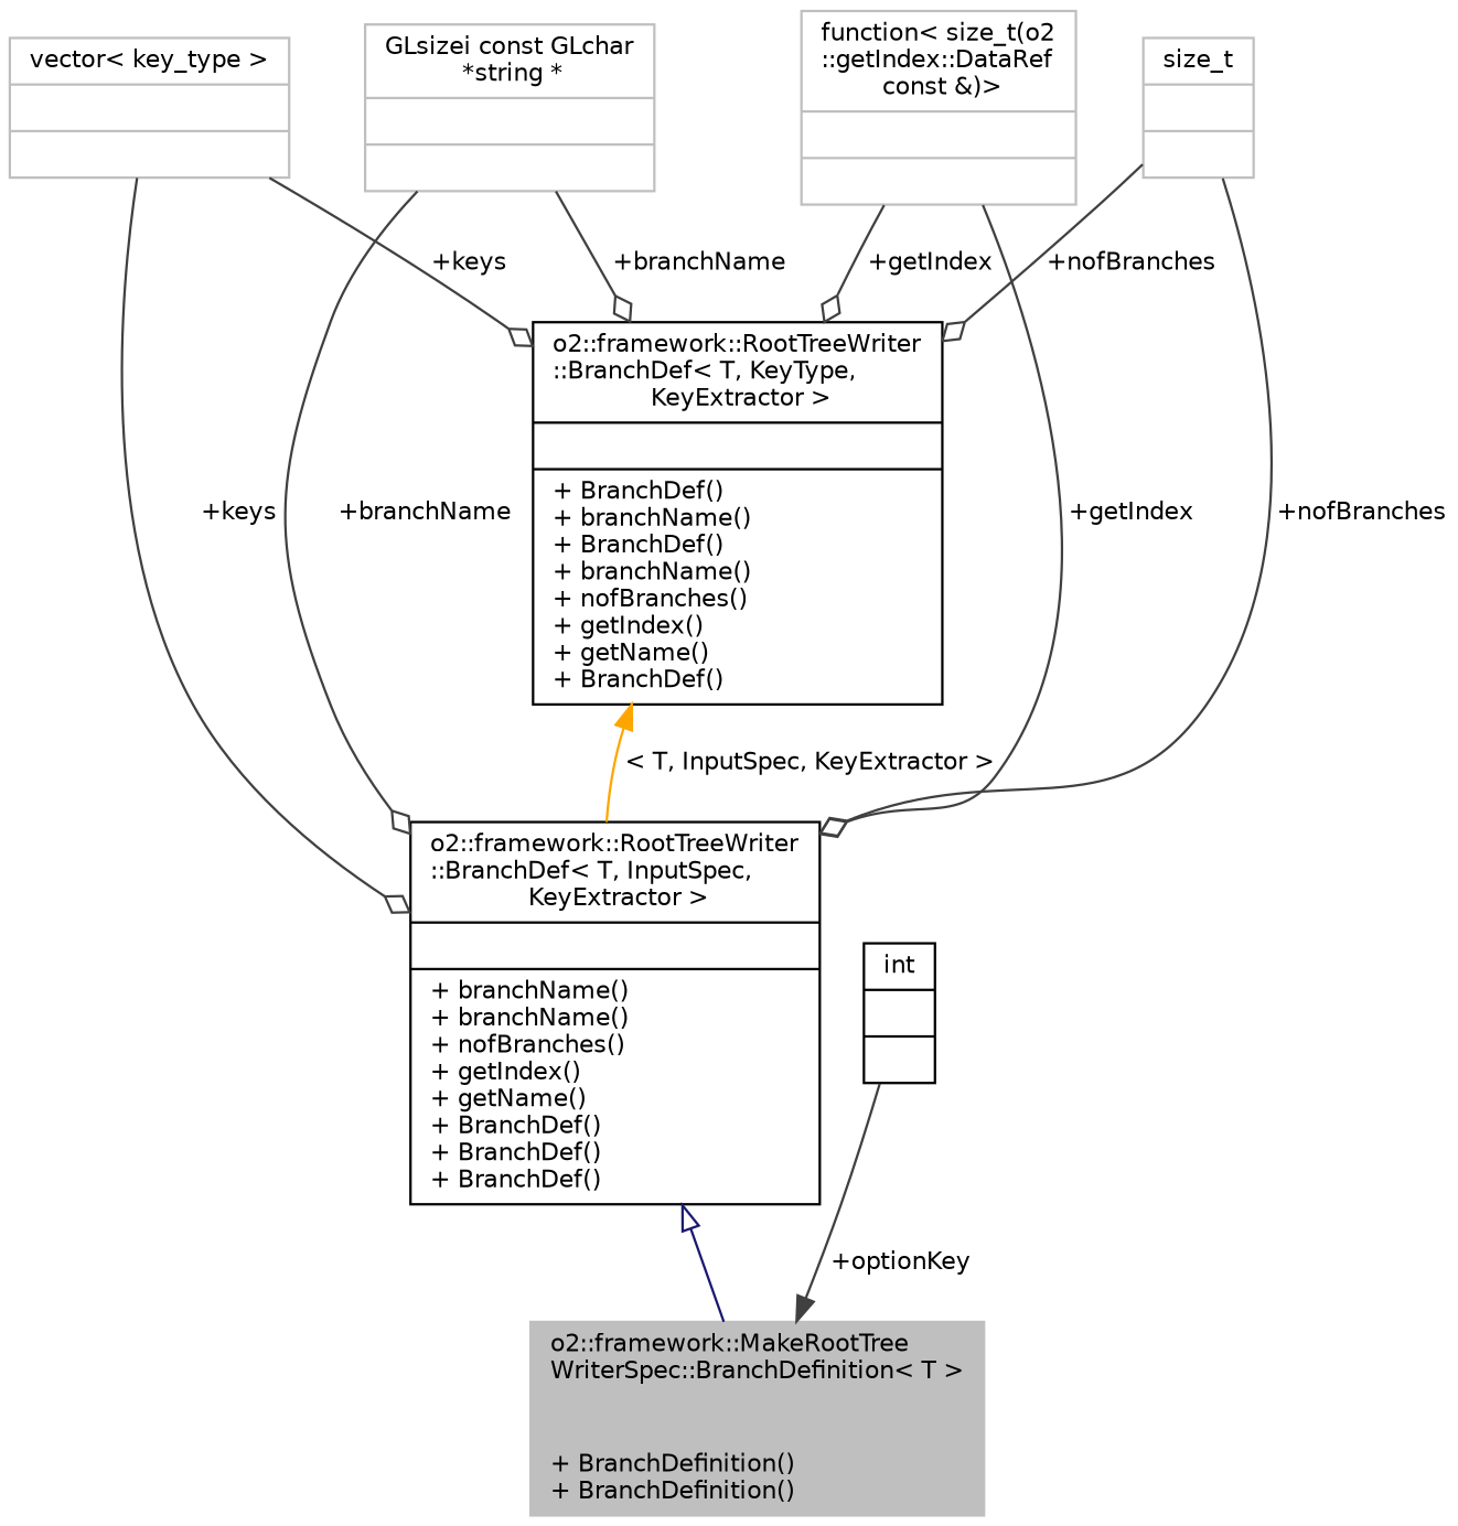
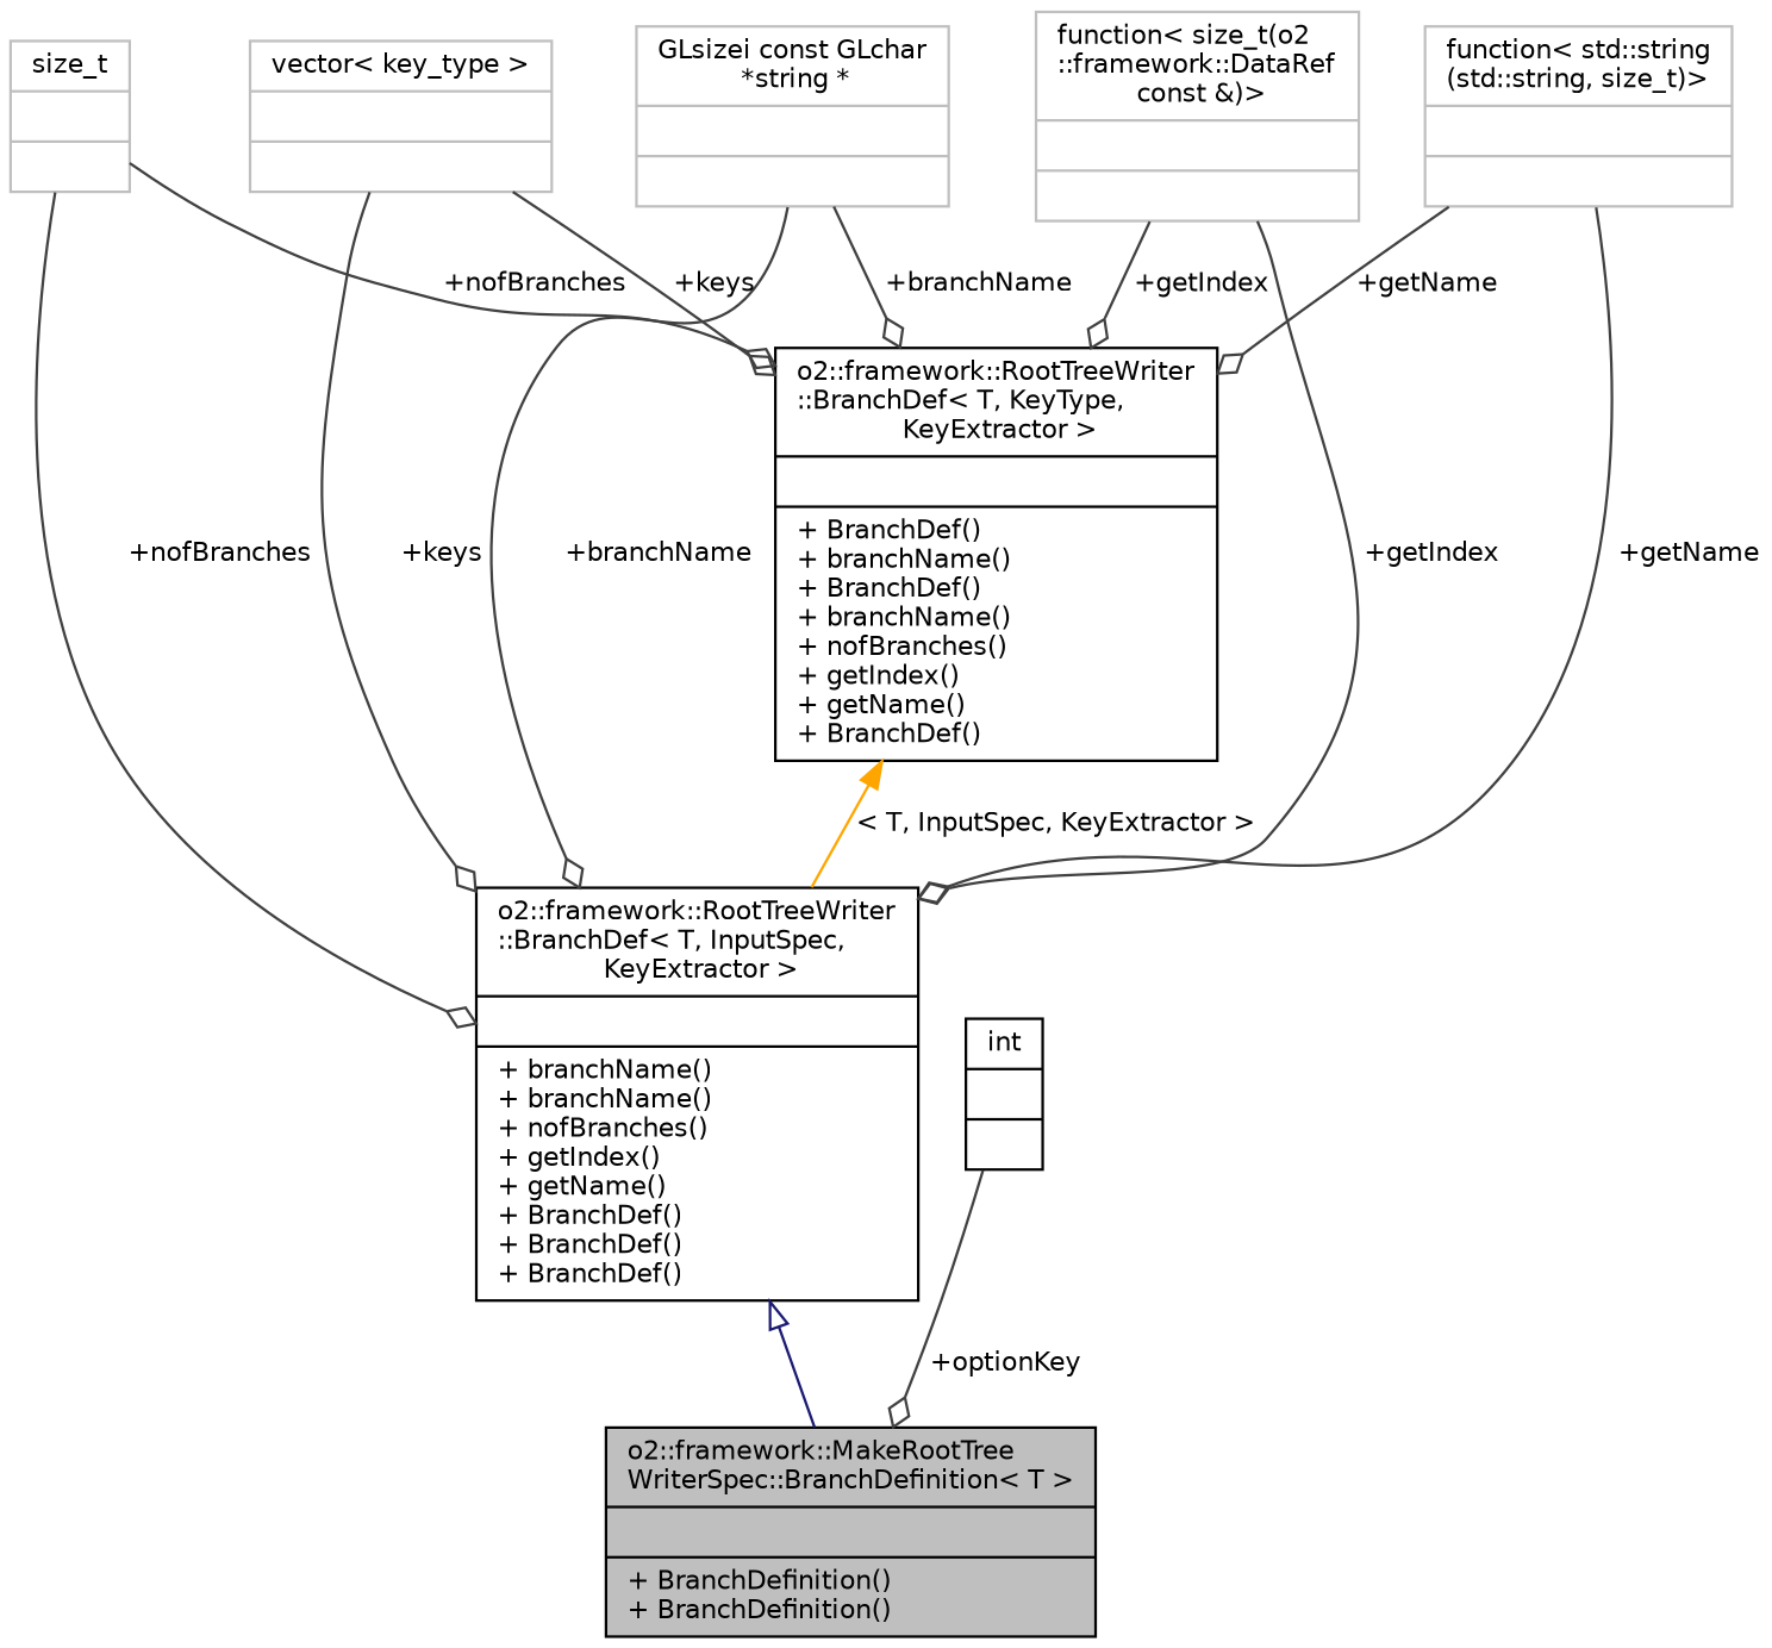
  digraph {
    node [color=grey75 fontname=Helvetica fontsize=10 shape=record]
    edge [color=grey25 fontname=Helvetica fontsize=10 labelfontname=Helvetica labelfontsize=10 style=solid arrowhead=odiamond]
-   n1 [fillcolor=grey75 fontcolor=black height=0.2 label="{o2::framework::MakeRootTree\lWriterSpec::BranchDefinition\< T \>\n||+ BranchDefinition()\l+ BranchDefinition()\l}" style=filled width=0.4]
+   n1 [color=black fillcolor=grey75 fontcolor=black height=0.2 label="{o2::framework::MakeRootTree\lWriterSpec::BranchDefinition\< T \>\n||+ BranchDefinition()\l+ BranchDefinition()\l}" style=filled width=0.4]
    n2 [color=black height=0.2 label="{o2::framework::RootTreeWriter\l::BranchDef\< T, InputSpec,\l KeyExtractor \>\n||+ branchName()\l+ branchName()\l+ nofBranches()\l+ getIndex()\l+ getName()\l+ BranchDef()\l+ BranchDef()\l+ BranchDef()\l}" width=0.4]
    n3 [height=0.2 label="{GLsizei const GLchar\l *string *\n||}" width=0.4]
    n4 [color=black height=0.2 label="{o2::framework::RootTreeWriter\l::BranchDef\< T, KeyType,\l KeyExtractor \>\n||+ BranchDef()\l+ branchName()\l+ BranchDef()\l+ branchName()\l+ nofBranches()\l+ getIndex()\l+ getName()\l+ BranchDef()\l}" width=0.4]
    n5 [height=0.2 label="{vector\< key_type \>\n||}" width=0.4]
    n6 [height=0.2 label="{size_t\n||}" width=0.4]
-   n8 [height=0.2 label="{function\< size_t(o2\l::getIndex::DataRef\l const &)\>\n||}" width=0.4]
+   n7 [height=0.2 label="{function\< std::string\l(std::string, size_t)\>\n||}" width=0.4]
+   n8 [height=0.2 label="{function\< size_t(o2\l::framework::DataRef\l const &)\>\n||}" width=0.4]
    n9 [color=black height=0.2 label="{int\n||}" width=0.4]
    n2 -> n1 [arrowtail=onormal color=midnightblue dir=back arrowhead=""]
    n3 -> n2 [label=" +branchName"]
    n3 -> n4 [label=" +branchName"]
    n4 -> n2 [color=orange dir=back label=" \< T, InputSpec, KeyExtractor \>" arrowhead=""]
    n5 -> n2 [label=" +keys"]
    n5 -> n4 [label=" +keys"]
    n6 -> n2 [label=" +nofBranches"]
    n6 -> n4 [label=" +nofBranches"]
+   n7 -> n2 [label=" +getName"]
+   n7 -> n4 [label=" +getName"]
    n8 -> n2 [label=" +getIndex"]
    n8 -> n4 [label=" +getIndex"]
-   n9 -> n1 [arrowhead=normal label=" +optionKey"]
+   n9 -> n1 [label=" +optionKey"]
  }
